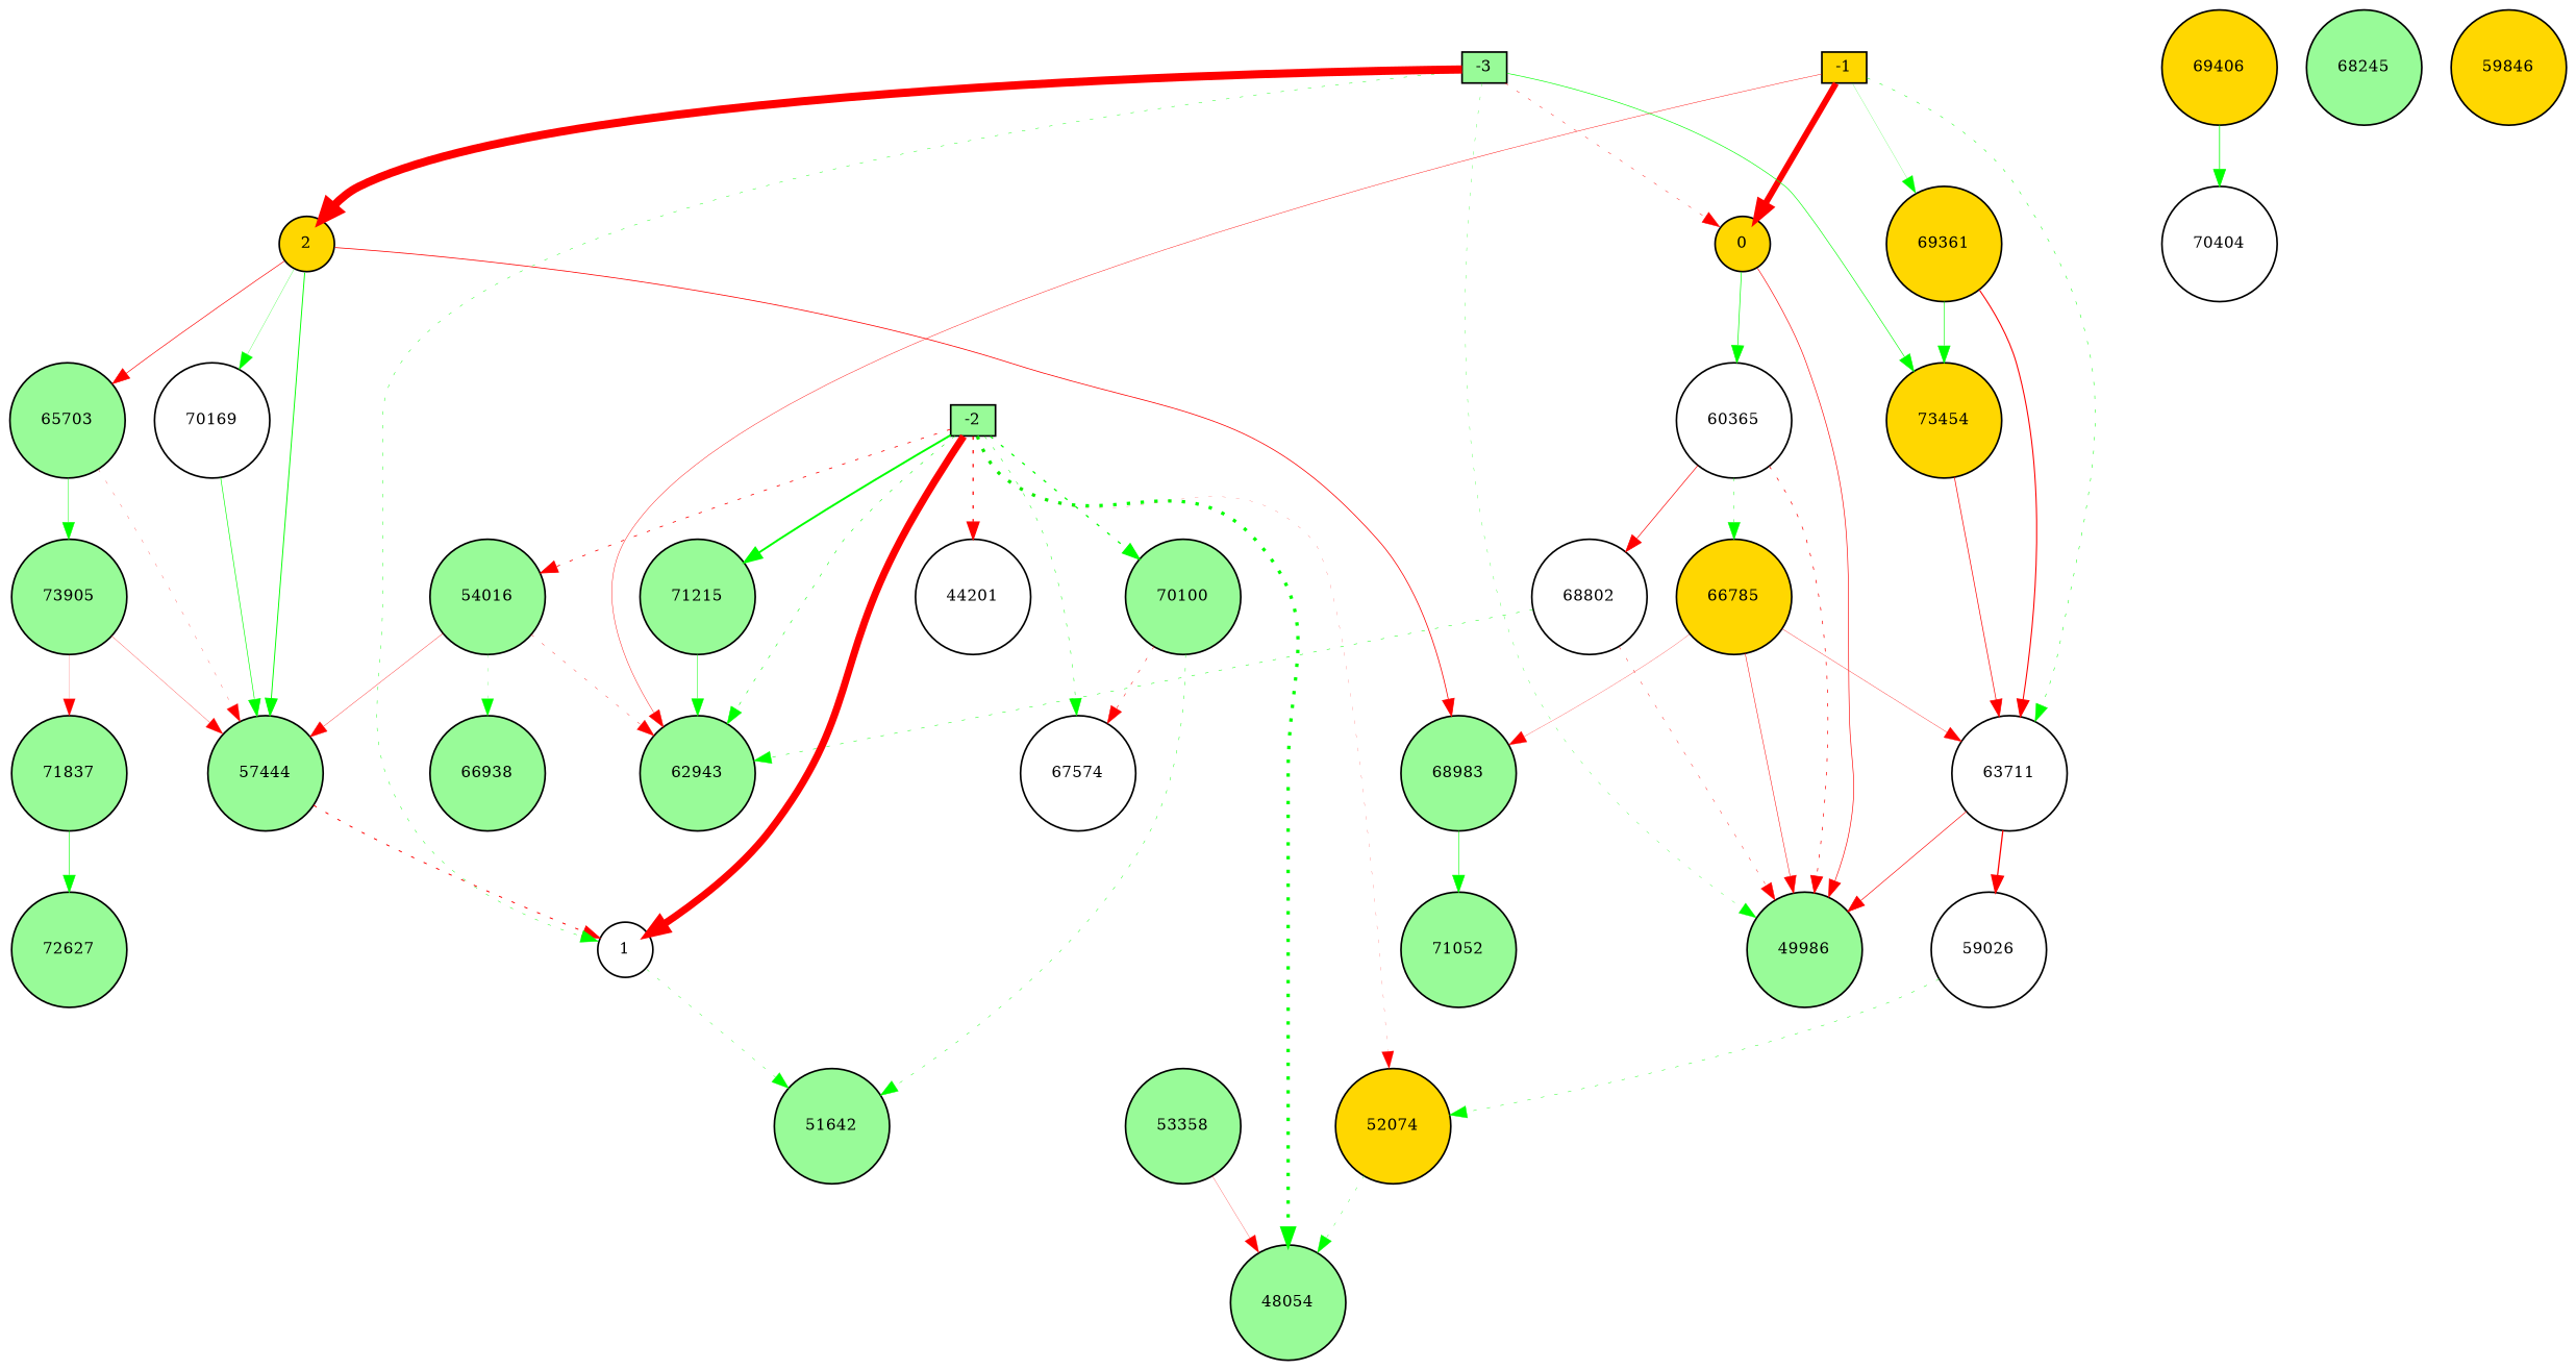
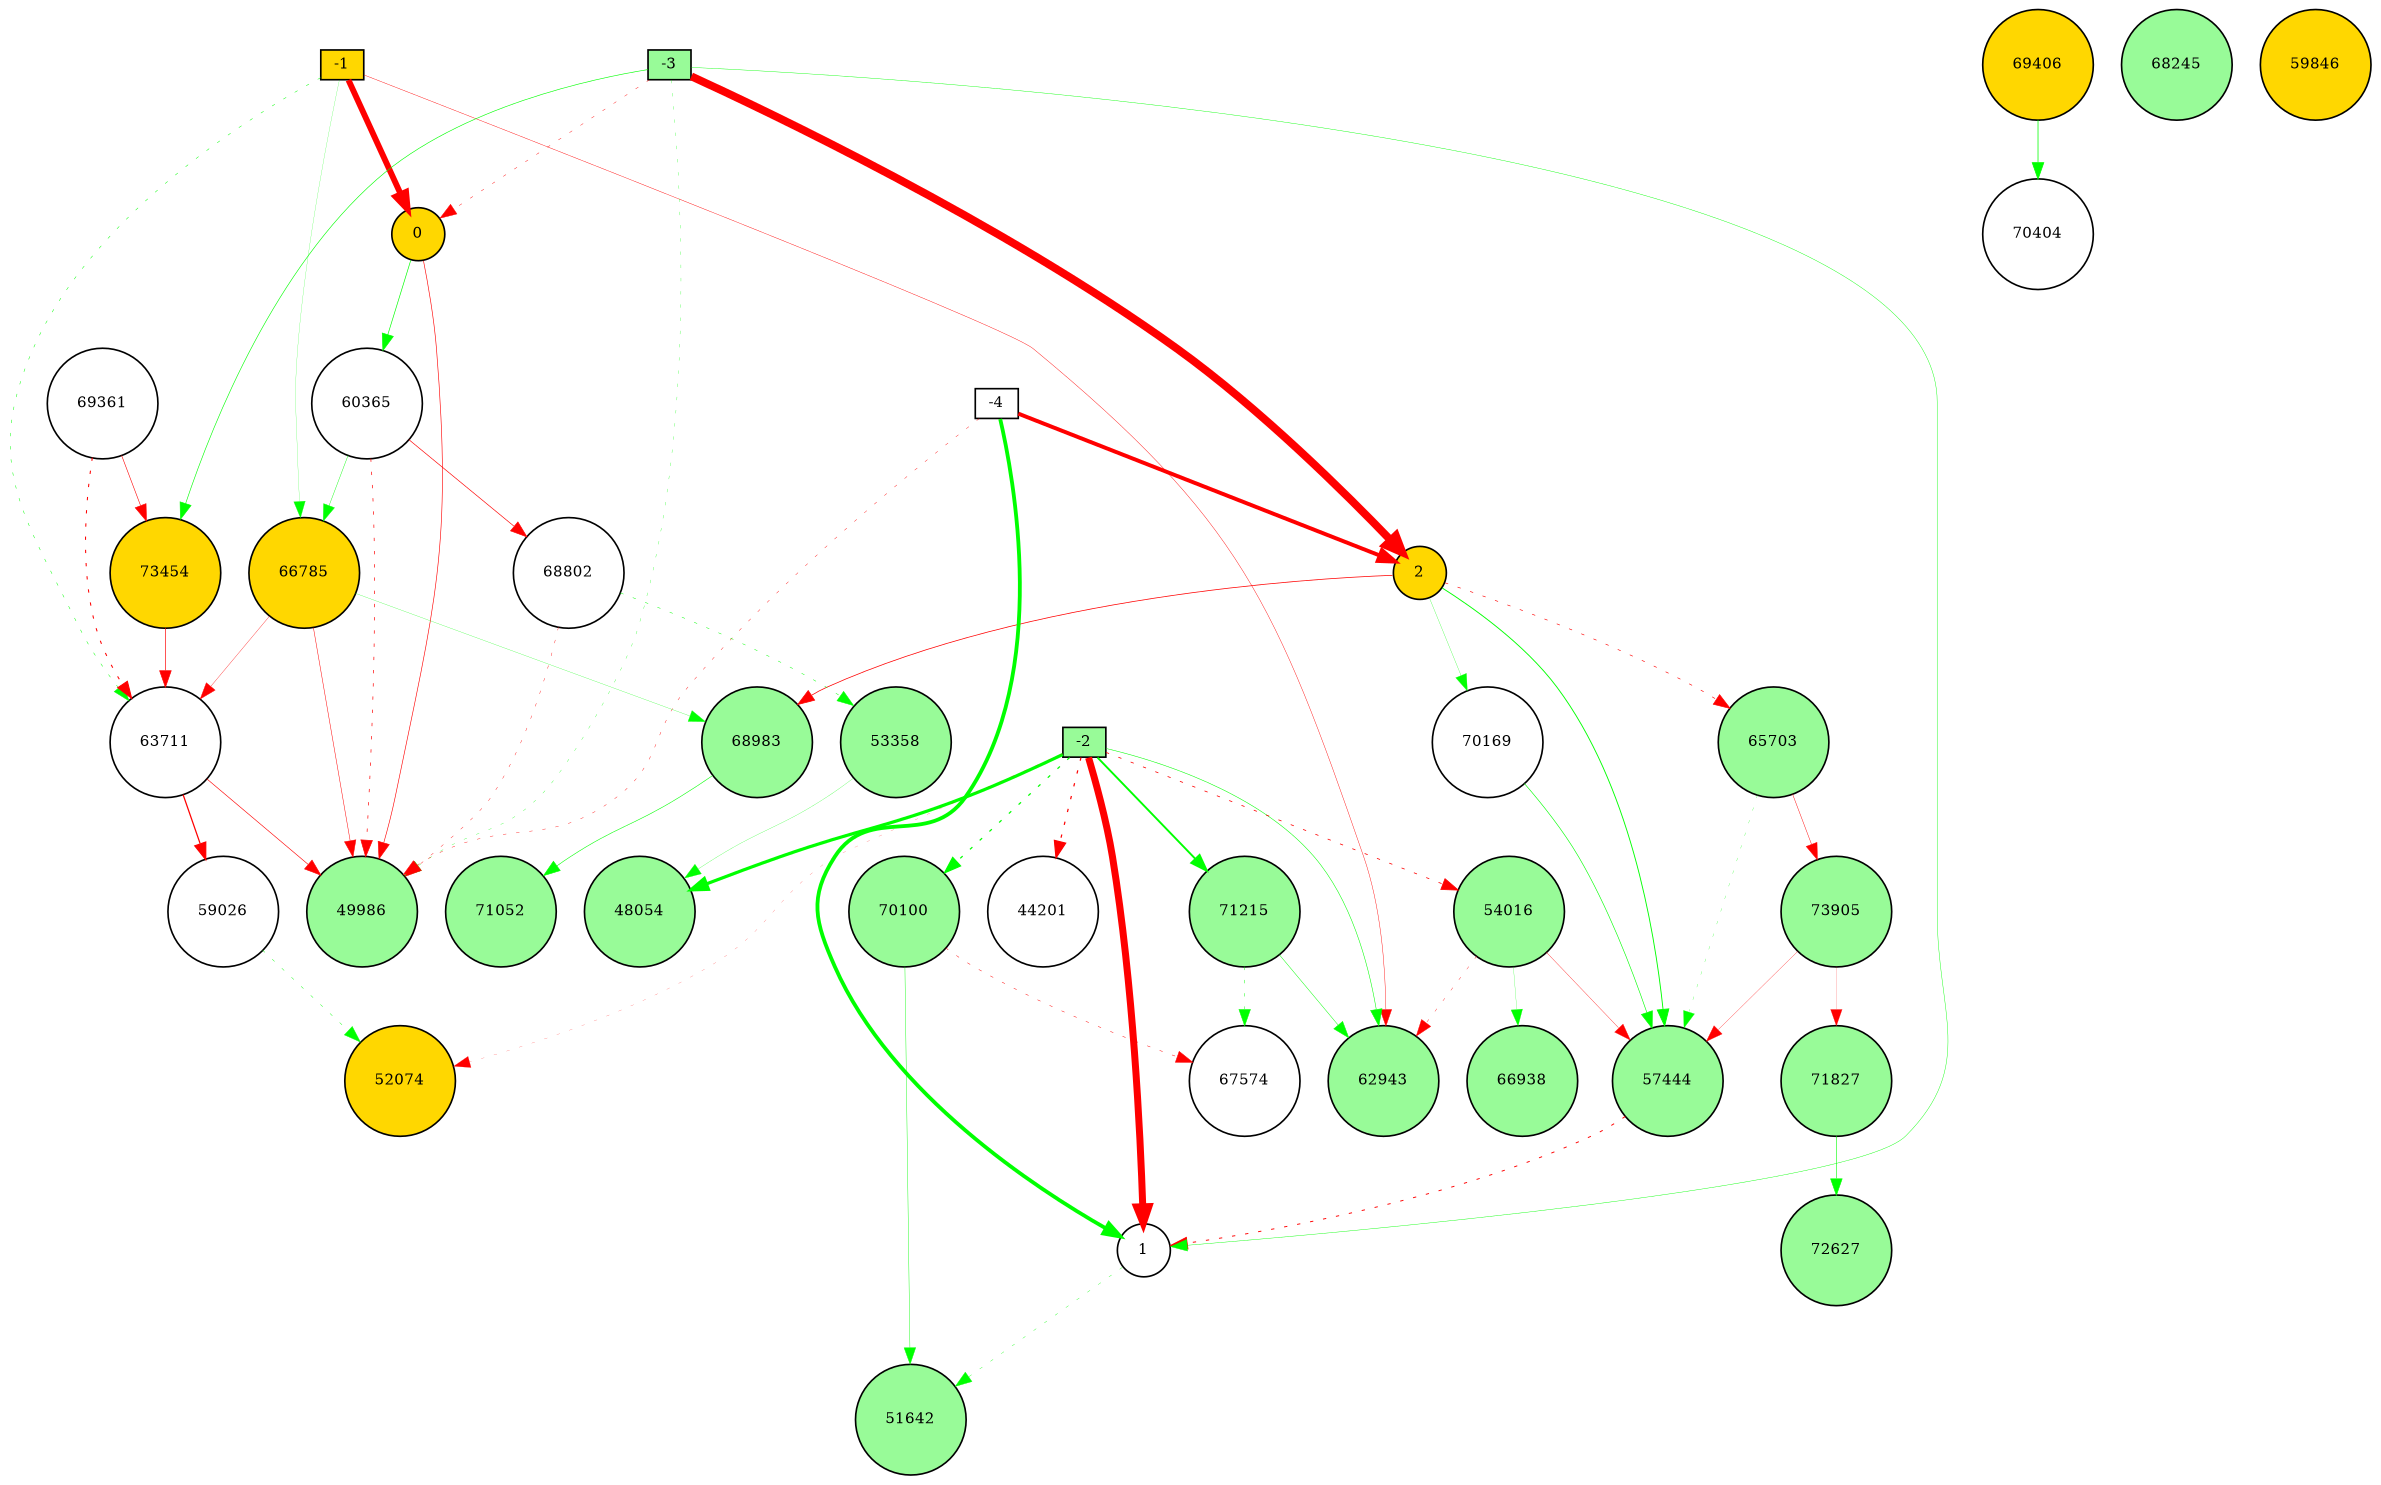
  digraph {
    node [fillcolor=palegreen fontsize=9 shape=circle style=filled]
    edge [color=green style=solid]
    -1 [fillcolor=gold height=0.2 shape=box width=0.2]
    0 [fillcolor=gold height=0.2 width=0.2]
    63711 [fillcolor=white height=0.2 width=0.2]
    62943 [height=0.2 width=0.2]
-   69361 [fillcolor=gold height=0.2 width=0.2]
+   69361 [fillcolor=white height=0.2 width=0.2]
    49986 [height=0.2 width=0.2]
    60365 [fillcolor=white height=0.2 width=0.2]
    59026 [fillcolor=white height=0.2 width=0.2]
    73454 [fillcolor=gold height=0.2 width=0.2]
    -2 [height=0.2 shape=box width=0.2]
    1 [fillcolor=white height=0.2 width=0.2]
    54016 [height=0.2 width=0.2]
    44201 [fillcolor=white height=0.2 width=0.2]
    71215 [height=0.2 width=0.2]
    48054 [height=0.2 width=0.2]
    70100 [height=0.2 width=0.2]
    52074 [fillcolor=gold height=0.2 width=0.2]
    67574 [fillcolor=white height=0.2 width=0.2]
    51642 [height=0.2 width=0.2]
    57444 [height=0.2 width=0.2]
    66938 [height=0.2 width=0.2]
    -3 [height=0.2 shape=box width=0.2]
    2 [fillcolor=gold height=0.2 width=0.2]
    70169 [fillcolor=white height=0.2 width=0.2]
    65703 [height=0.2 width=0.2]
    68983 [height=0.2 width=0.2]
+   -4 [fillcolor=white height=0.2 shape=box width=0.2]
    68802 [fillcolor=white height=0.2 width=0.2]
    66785 [fillcolor=gold height=0.2 width=0.2]
    73905 [height=0.2 width=0.2]
    71052 [height=0.2 width=0.2]
    70404 [fillcolor=white height=0.2 width=0.2]
    68245 [height=0.2 width=0.2]
-   71837 [height=0.2 width=0.2]
+   71837 [height=0.2 width=0.2 label=71827]
    72627 [height=0.2 width=0.2]
    69406 [fillcolor=gold height=0.2 width=0.2]
    59846 [fillcolor=gold height=0.2 width=0.2]
    53358 [height=0.2 width=0.2]
    -1 -> 0 [color=red penwidth=3.568905588354101]
    -1 -> 63711 [penwidth=0.2887178336803453 style=dotted]
    -1 -> 62943 [color=red penwidth=0.25028718755587387]
-   -1 -> 69361 [penwidth=0.11919340155277586]
+   -1 -> 66785 [penwidth=0.11919340155277586]
    0 -> 49986 [color=red penwidth=0.37354585017375863]
    0 -> 60365 [penwidth=0.3982600007271948]
    63711 -> 49986 [color=red penwidth=0.37123236476078625]
    63711 -> 59026 [color=red penwidth=0.7568383399164885]
-   69361 -> 63711 [color=red penwidth=0.6319308252357096]
-   69361 -> 73454 [penwidth=0.34972460285777085]
+   69361 -> 63711 [color=red penwidth=0.6319308252357096 style=dotted]
+   69361 -> 73454 [color=red penwidth=0.34972460285777085]
    60365 -> 49986 [color=red penwidth=0.41499133691923085 style=dotted]
    60365 -> 68802 [color=red penwidth=0.39235873175864955]
-   60365 -> 66785 [penwidth=0.2489786772569301 style=dotted]
+   60365 -> 66785 [penwidth=0.2489786772569301]
    59026 -> 52074 [penwidth=0.2516945350093359 style=dotted]
    73454 -> 63711 [color=red penwidth=0.4086313767566361]
-   -2 -> 62943 [penwidth=0.3232757397437723 style=dotted]
+   -2 -> 62943 [penwidth=0.3232757397437723]
    -2 -> 1 [color=red penwidth=4.226856918739975]
    -2 -> 54016 [color=red penwidth=0.47215488742868705 style=dotted]
    -2 -> 44201 [color=red penwidth=0.7364330106530714 style=dotted]
    -2 -> 71215 [penwidth=1.1584996937508132]
-   -2 -> 48054 [penwidth=1.9432314718734423 style=dotted]
+   -2 -> 48054 [penwidth=1.9432314718734423]
    -2 -> 70100 [penwidth=0.7464972349025795 style=dotted]
    -2 -> 52074 [color=red penwidth=0.10734578609526141 style=dotted]
-   -2 -> 67574 [penwidth=0.27297211712705516 style=dotted]
+   71215 -> 67574 [penwidth=0.27297211712705516 style=dotted]
    1 -> 51642 [penwidth=0.2040215044310815 style=dotted]
    54016 -> 62943 [color=red penwidth=0.21033716595615026 style=dotted]
    54016 -> 57444 [color=red penwidth=0.20476298089149025]
-   54016 -> 66938 [penwidth=0.13859941646802615 style=dotted]
+   54016 -> 66938 [penwidth=0.13859941646802615]
    71215 -> 62943 [penwidth=0.28164124111844957]
    70100 -> 67574 [color=red penwidth=0.28196953821668774 style=dotted]
-   70100 -> 51642 [penwidth=0.25160608789773187 style=dotted]
-   52074 -> 48054 [penwidth=0.19322465497465305 style=dotted]
+   70100 -> 51642 [penwidth=0.25160608789773187]
    57444 -> 1 [color=red penwidth=0.5763629562756847 style=dotted]
    -3 -> 0 [color=red penwidth=0.24996603095042466 style=dotted]
    -3 -> 49986 [penwidth=0.17647421900510085 style=dotted]
    -3 -> 73454 [penwidth=0.36960898914366114]
-   -3 -> 1 [penwidth=0.25222391647292164 style=dotted]
+   -3 -> 1 [penwidth=0.25222391647292164]
    -3 -> 2 [color=red penwidth=4.783676572596792]
    2 -> 57444 [penwidth=0.5519569505109603]
    2 -> 70169 [penwidth=0.16210813695776982]
-   2 -> 65703 [color=red penwidth=0.3790921384374456]
+   2 -> 65703 [color=red penwidth=0.3790921384374456 style=dotted]
    2 -> 68983 [color=red penwidth=0.45020674460764776]
    70169 -> 57444 [penwidth=0.37144686946576977]
-   65703 -> 57444 [color=red penwidth=0.1519023163261189 style=dotted]
-   65703 -> 73905 [penwidth=0.26570618929640955]
+   65703 -> 57444 [penwidth=0.1519023163261189 style=dotted]
+   65703 -> 73905 [color=red penwidth=0.26570618929640955]
    68983 -> 71052 [penwidth=0.3387092609990352]
-   68802 -> 62943 [penwidth=0.2831977922233585 style=dotted]
+   -4 -> 49986 [color=red penwidth=0.23503333970799054 style=dotted]
+   -4 -> 1 [penwidth=2.312185199803172]
+   -4 -> 2 [color=red penwidth=2.3943041404712457]
+   68802 -> 53358 [penwidth=0.2831977922233585 style=dotted]
    68802 -> 49986 [color=red penwidth=0.22865742340525172 style=dotted]
    66785 -> 63711 [color=red penwidth=0.19952937697203219]
    66785 -> 49986 [color=red penwidth=0.291731356610594]
-   66785 -> 68983 [color=red penwidth=0.14916217653169242]
+   66785 -> 68983 [penwidth=0.14916217653169242]
    73905 -> 57444 [color=red penwidth=0.1627275978409174]
    73905 -> 71837 [color=red penwidth=0.1029259843582675]
    71837 -> 72627 [penwidth=0.35587735658277375]
    69406 -> 70404 [penwidth=0.4572530304143513]
-   53358 -> 48054 [color=red penwidth=0.14704957698062582]
+   53358 -> 48054 [penwidth=0.14704957698062582]
  }
